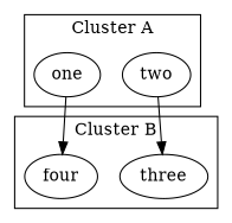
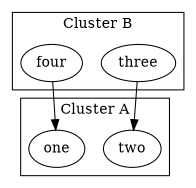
  digraph {
    n1 [label=three]
    n2 [label=four]
    n3 [label=two]
    n4 [label=one]
    subgraph cluster_1 {
      ID=cluster_s1
      label="Cluster B"
      n1
      n2
    }
    subgraph cluster_2 {
      ID=cluster_s0
      label="Cluster A"
      n3
      n4
    }
-   n4 -> n2
-   n3 -> n1
+   n2 -> n4
+   n1 -> n3
  }
